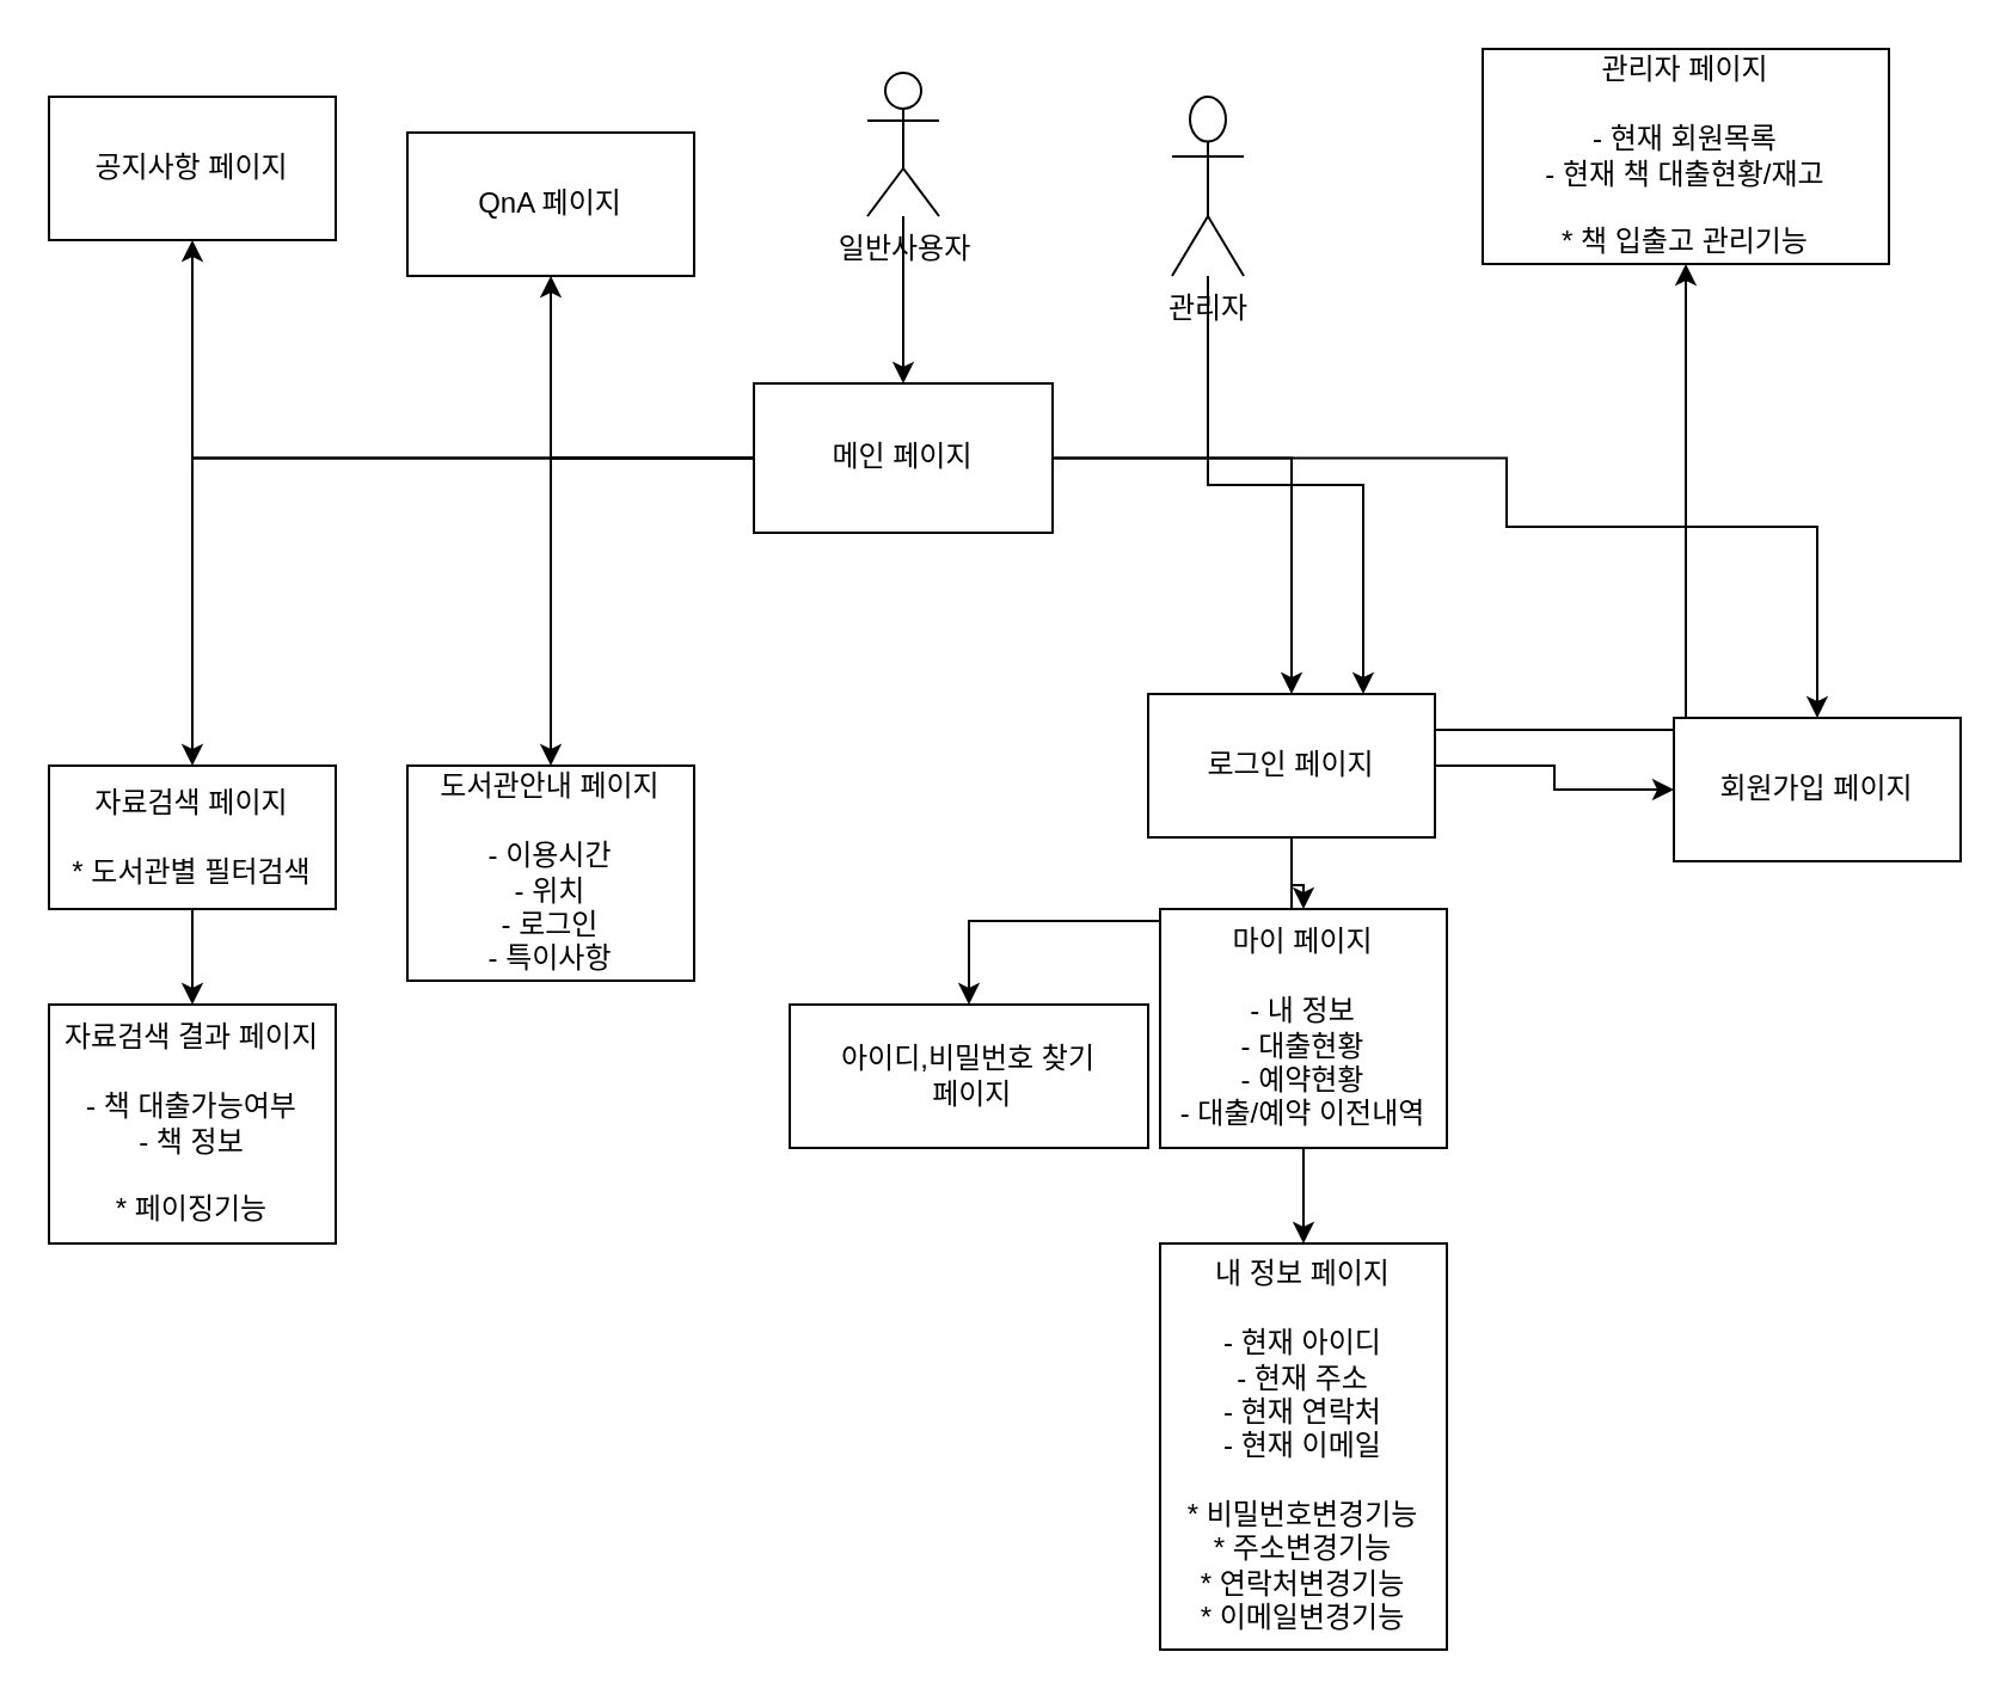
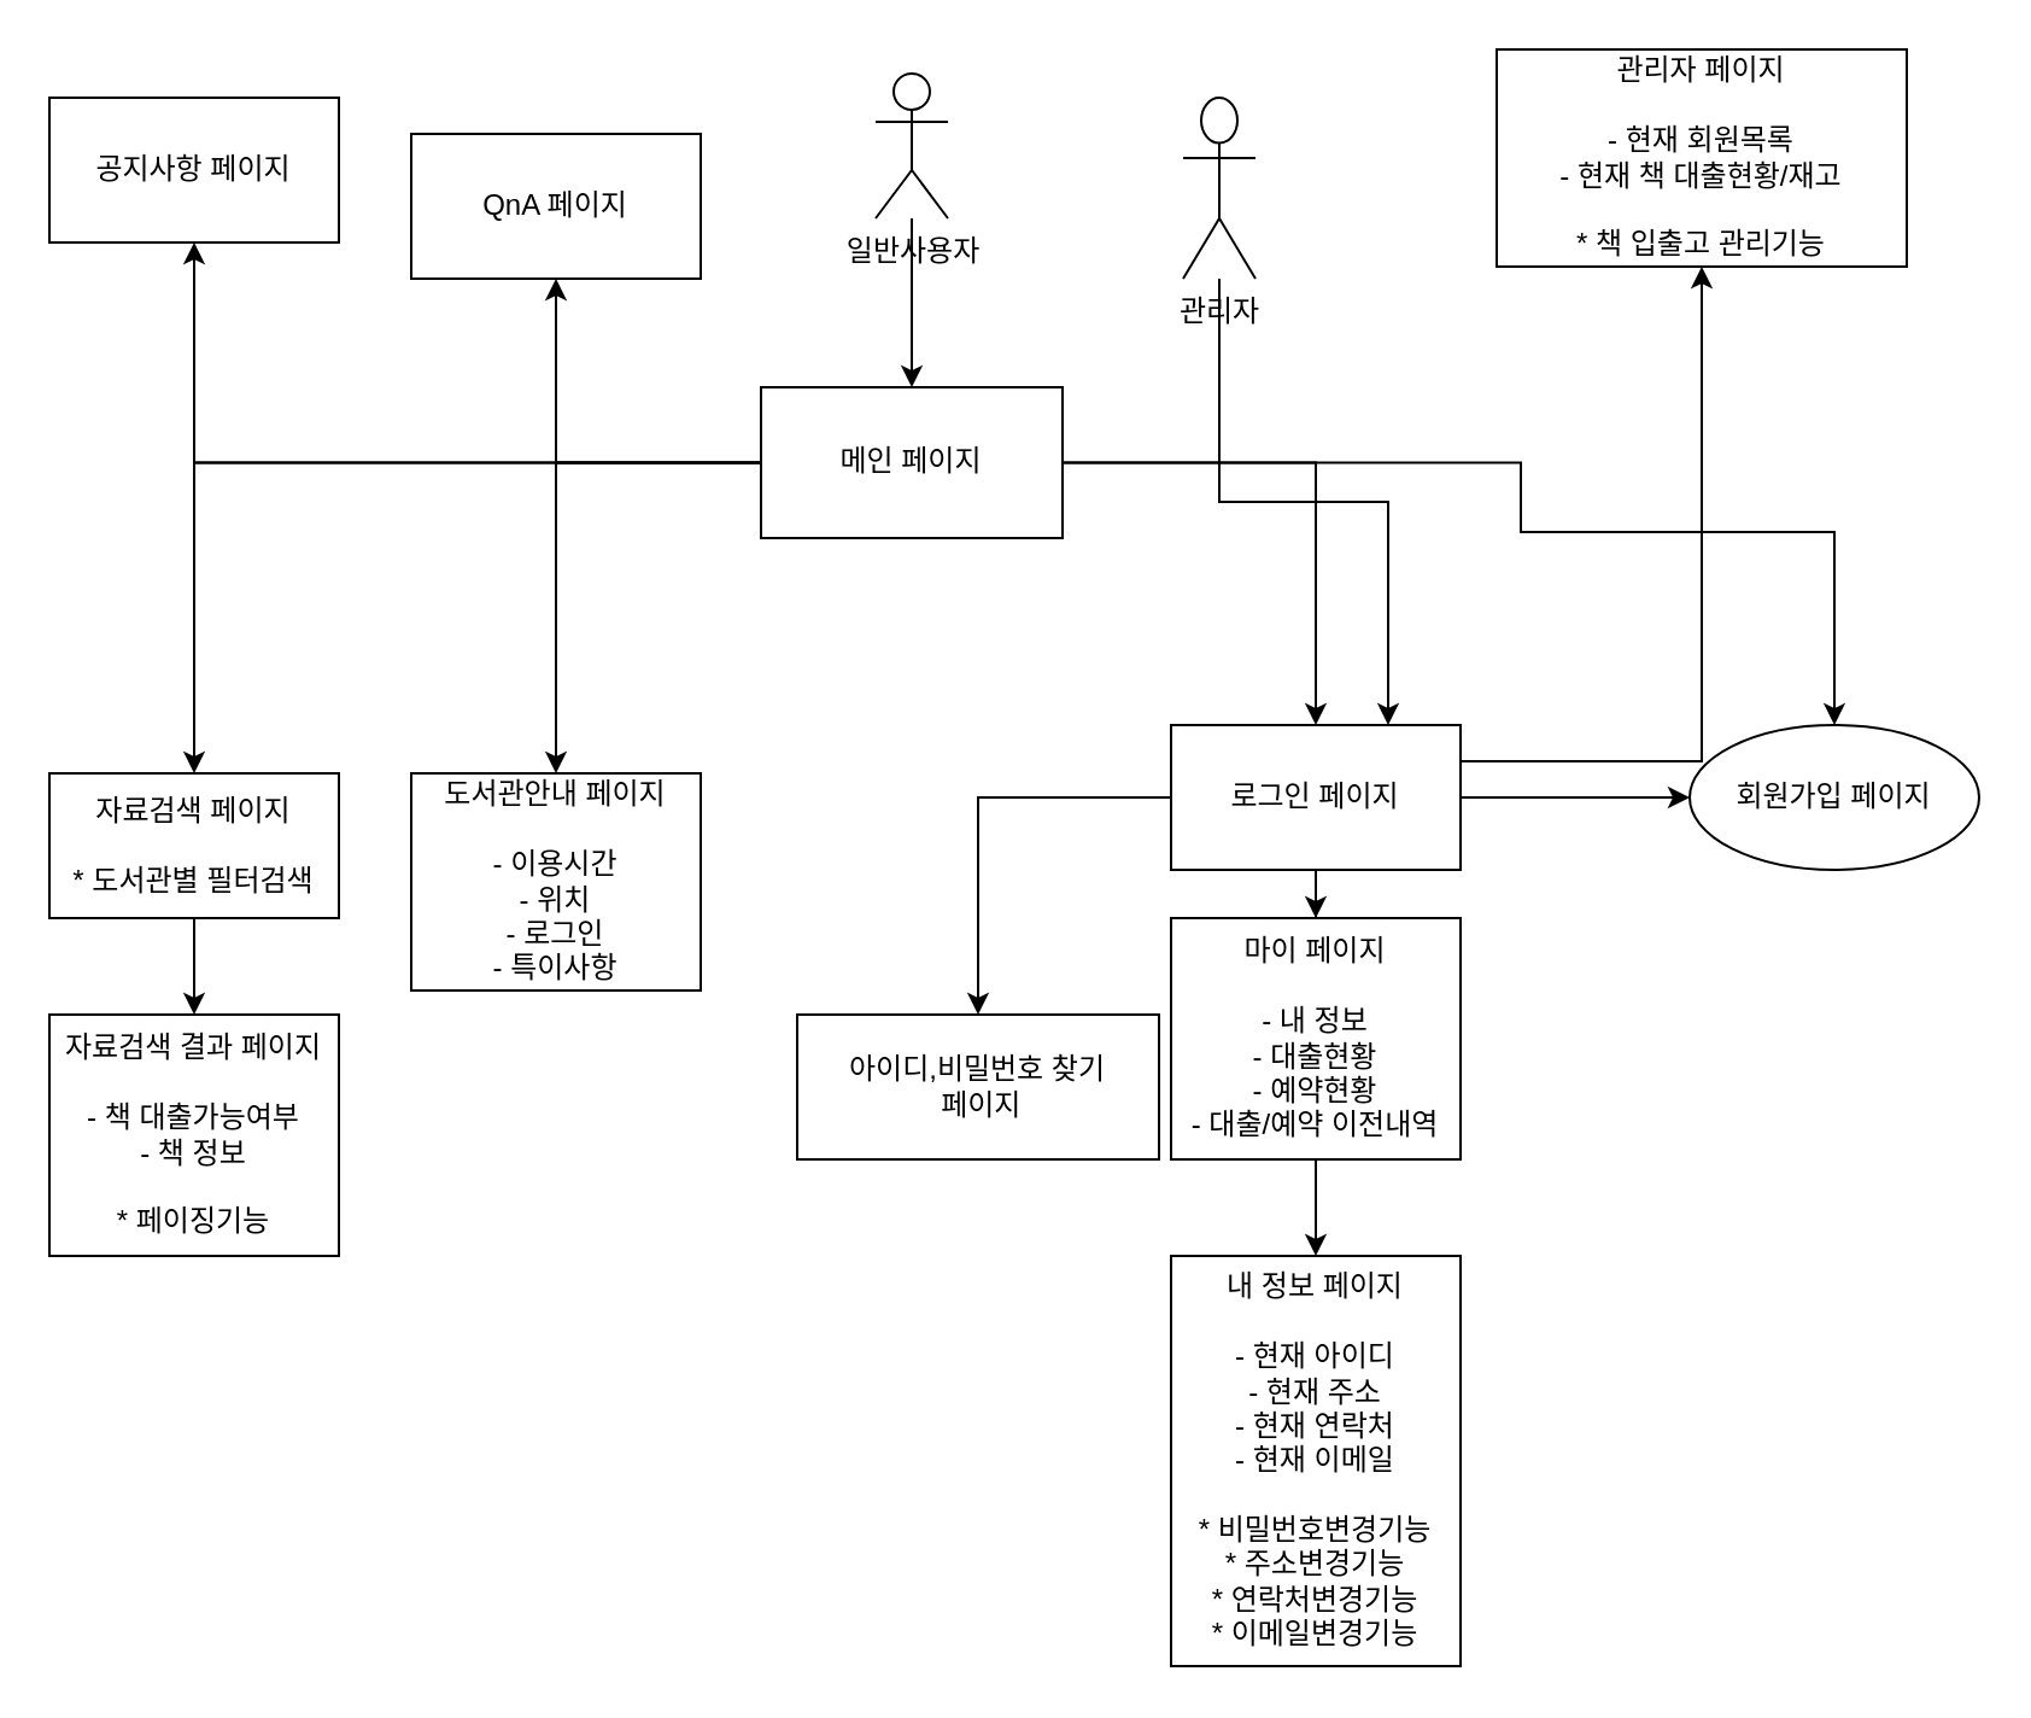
  <mxCell id="0" />
  <mxCell id="1" parent="0" />
  <mxCell id="2" value="" style="edgeStyle=orthogonalEdgeStyle;rounded=0;orthogonalLoop=1;jettySize=auto;html=1;entryX=0.5;entryY=0;entryDx=0;entryDy=0;" edge="1" parent="1" source="8" target="10"><mxGeometry relative="1" as="geometry" /></mxCell>
  <mxCell id="3" value="" style="edgeStyle=orthogonalEdgeStyle;rounded=0;orthogonalLoop=1;jettySize=auto;html=1;entryX=0.5;entryY=0;entryDx=0;entryDy=0;" edge="1" parent="1" source="8" target="15"><mxGeometry relative="1" as="geometry"><mxPoint x="340" y="310" as="targetPoint" /></mxGeometry></mxCell>
  <mxCell id="4" style="edgeStyle=orthogonalEdgeStyle;rounded=0;orthogonalLoop=1;jettySize=auto;html=1;entryX=0.5;entryY=0;entryDx=0;entryDy=0;" edge="1" parent="1" source="8" target="16"><mxGeometry relative="1" as="geometry"><Array as="points"><mxPoint x="630" y="191" /><mxPoint x="630" y="220" /><mxPoint x="760" y="220" /></Array></mxGeometry></mxCell>
  <mxCell id="5" style="edgeStyle=orthogonalEdgeStyle;rounded=0;orthogonalLoop=1;jettySize=auto;html=1;entryX=0.5;entryY=0;entryDx=0;entryDy=0;" edge="1" parent="1" source="8" target="26"><mxGeometry relative="1" as="geometry" /></mxCell>
  <mxCell id="6" style="edgeStyle=orthogonalEdgeStyle;rounded=0;orthogonalLoop=1;jettySize=auto;html=1;" edge="1" parent="1" source="8" target="28"><mxGeometry relative="1" as="geometry" /></mxCell>
  <mxCell id="7" style="edgeStyle=orthogonalEdgeStyle;rounded=0;orthogonalLoop=1;jettySize=auto;html=1;entryX=0.5;entryY=1;entryDx=0;entryDy=0;" edge="1" parent="1" source="8" target="29"><mxGeometry relative="1" as="geometry" /></mxCell>
  <mxCell id="8" value="메인 페이지" style="rounded=0;whiteSpace=wrap;html=1;" vertex="1" parent="1"><mxGeometry x="315" y="160" width="125" height="62.5" as="geometry" /></mxCell>
  <mxCell id="9" style="edgeStyle=orthogonalEdgeStyle;rounded=0;orthogonalLoop=1;jettySize=auto;html=1;entryX=0.5;entryY=0;entryDx=0;entryDy=0;" edge="1" parent="1" source="10" target="30"><mxGeometry relative="1" as="geometry" /></mxCell>
  <mxCell id="10" value="자료검색 페이지&lt;br&gt;&lt;br&gt;* 도서관별 필터검색" style="rounded=0;whiteSpace=wrap;html=1;" vertex="1" parent="1"><mxGeometry x="20" y="320" width="120" height="60" as="geometry" /></mxCell>
  <mxCell id="11" value="" style="edgeStyle=orthogonalEdgeStyle;rounded=0;orthogonalLoop=1;jettySize=auto;html=1;entryX=0.5;entryY=0;entryDx=0;entryDy=0;" edge="1" parent="1" source="15" target="19"><mxGeometry relative="1" as="geometry"><mxPoint x="570" y="580" as="targetPoint" /></mxGeometry></mxCell>
  <mxCell id="12" value="" style="edgeStyle=orthogonalEdgeStyle;rounded=0;orthogonalLoop=1;jettySize=auto;html=1;" edge="1" parent="1" source="15" target="16"><mxGeometry relative="1" as="geometry" /></mxCell>
  <mxCell id="13" value="" style="edgeStyle=orthogonalEdgeStyle;rounded=0;orthogonalLoop=1;jettySize=auto;html=1;" edge="1" parent="1" source="15" target="17"><mxGeometry relative="1" as="geometry" /></mxCell>
  <mxCell id="14" style="edgeStyle=orthogonalEdgeStyle;rounded=0;orthogonalLoop=1;jettySize=auto;html=1;exitX=1;exitY=0.25;exitDx=0;exitDy=0;" edge="1" parent="1" source="15" target="20"><mxGeometry relative="1" as="geometry" /></mxCell>
- <mxCell id="15" value="로그인 페이지" style="rounded=0;whiteSpace=wrap;html=1;" vertex="1" parent="1"><mxGeometry x="480" y="290" width="120" height="60" as="geometry" /></mxCell>
- <mxCell id="16" value="회원가입 페이지" style="rounded=0;whiteSpace=wrap;html=1;" vertex="1" parent="1"><mxGeometry x="700" y="300" width="120" height="60" as="geometry" /></mxCell>
+ <mxCell id="15" value="로그인 페이지" style="rounded=0;whiteSpace=wrap;html=1;" vertex="1" parent="1"><mxGeometry x="485" y="300" width="120" height="60" as="geometry" /></mxCell>
+ <mxCell id="16" value="회원가입 페이지" style="ellipse;whiteSpace=wrap;html=1;" vertex="1" parent="1"><mxGeometry x="700" y="300" width="120" height="60" as="geometry" /></mxCell>
  <mxCell id="17" value="아이디,비밀번호 찾기&lt;br&gt;&amp;nbsp;페이지" style="rounded=0;whiteSpace=wrap;html=1;" vertex="1" parent="1"><mxGeometry x="330" y="420" width="150" height="60" as="geometry" /></mxCell>
  <mxCell id="18" style="edgeStyle=orthogonalEdgeStyle;rounded=0;orthogonalLoop=1;jettySize=auto;html=1;" edge="1" parent="1" source="19" target="27"><mxGeometry relative="1" as="geometry" /></mxCell>
  <mxCell id="19" value="마이 페이지&lt;br&gt;&lt;br&gt;- 내 정보&lt;br&gt;- 대출현황&lt;br&gt;- 예약현황&lt;br&gt;- 대출/예약 이전내역" style="rounded=0;whiteSpace=wrap;html=1;" vertex="1" parent="1"><mxGeometry x="485" y="380" width="120" height="100" as="geometry" /></mxCell>
  <mxCell id="20" value="관리자 페이지&lt;br&gt;&lt;br&gt;- 현재 회원목록&lt;br&gt;- 현재 책 대출현황/재고&lt;br&gt;&lt;br&gt;* 책 입출고 관리기능" style="rounded=0;whiteSpace=wrap;html=1;" vertex="1" parent="1"><mxGeometry x="620" y="20" width="170" height="90" as="geometry" /></mxCell>
  <mxCell id="21" value="" style="endArrow=classic;html=1;rounded=0;exitX=0.5;exitY=0;exitDx=0;exitDy=0;entryX=0.5;entryY=0;entryDx=0;entryDy=0;" edge="1" parent="1" source="10" target="10"><mxGeometry width="50" height="50" relative="1" as="geometry"><mxPoint x="359" y="310" as="sourcePoint" /><mxPoint x="409" y="260" as="targetPoint" /></mxGeometry></mxCell>
  <mxCell id="22" value="" style="edgeStyle=orthogonalEdgeStyle;rounded=0;orthogonalLoop=1;jettySize=auto;html=1;" edge="1" parent="1" source="23" target="8"><mxGeometry relative="1" as="geometry"><mxPoint x="380" y="120" as="sourcePoint" /></mxGeometry></mxCell>
  <mxCell id="23" value="일반사용자&lt;br&gt;" style="shape=umlActor;verticalLabelPosition=bottom;verticalAlign=top;html=1;" vertex="1" parent="1"><mxGeometry x="362.5" y="30" width="30" height="60" as="geometry" /></mxCell>
  <mxCell id="24" style="edgeStyle=orthogonalEdgeStyle;rounded=0;orthogonalLoop=1;jettySize=auto;html=1;entryX=0.75;entryY=0;entryDx=0;entryDy=0;" edge="1" parent="1" source="25" target="15"><mxGeometry relative="1" as="geometry" /></mxCell>
  <mxCell id="25" value="관리자" style="shape=umlActor;verticalLabelPosition=bottom;verticalAlign=top;html=1;" vertex="1" parent="1"><mxGeometry x="490" y="40" width="30" height="75" as="geometry" /></mxCell>
  <mxCell id="26" value="도서관안내 페이지&lt;br&gt;&lt;br&gt;- 이용시간&lt;br&gt;- 위치&lt;br&gt;- 로그인&lt;br&gt;- 특이사항" style="rounded=0;whiteSpace=wrap;html=1;" vertex="1" parent="1"><mxGeometry x="170" y="320" width="120" height="90" as="geometry" /></mxCell>
  <mxCell id="27" value="내 정보 페이지&lt;br&gt;&lt;br&gt;- 현재 아이디&lt;br&gt;- 현재 주소&lt;br&gt;- 현재 연락처&lt;br&gt;- 현재 이메일&lt;br&gt;&lt;br&gt;* 비밀번호변경기능&lt;br&gt;* 주소변경기능&lt;br&gt;* 연락처변경기능&lt;br&gt;* 이메일변경기능" style="rounded=0;whiteSpace=wrap;html=1;" vertex="1" parent="1"><mxGeometry x="485" y="520" width="120" height="170" as="geometry" /></mxCell>
  <mxCell id="28" value="공지사항 페이지" style="rounded=0;whiteSpace=wrap;html=1;" vertex="1" parent="1"><mxGeometry x="20" y="40" width="120" height="60" as="geometry" /></mxCell>
  <mxCell id="29" value="QnA 페이지" style="rounded=0;whiteSpace=wrap;html=1;" vertex="1" parent="1"><mxGeometry x="170" y="55" width="120" height="60" as="geometry" /></mxCell>
  <mxCell id="30" value="자료검색 결과 페이지&lt;br&gt;&lt;br&gt;- 책 대출가능여부&lt;br&gt;- 책 정보&lt;br&gt;&lt;br&gt;* 페이징기능" style="rounded=0;whiteSpace=wrap;html=1;" vertex="1" parent="1"><mxGeometry x="20" y="420" width="120" height="100" as="geometry" /></mxCell>
